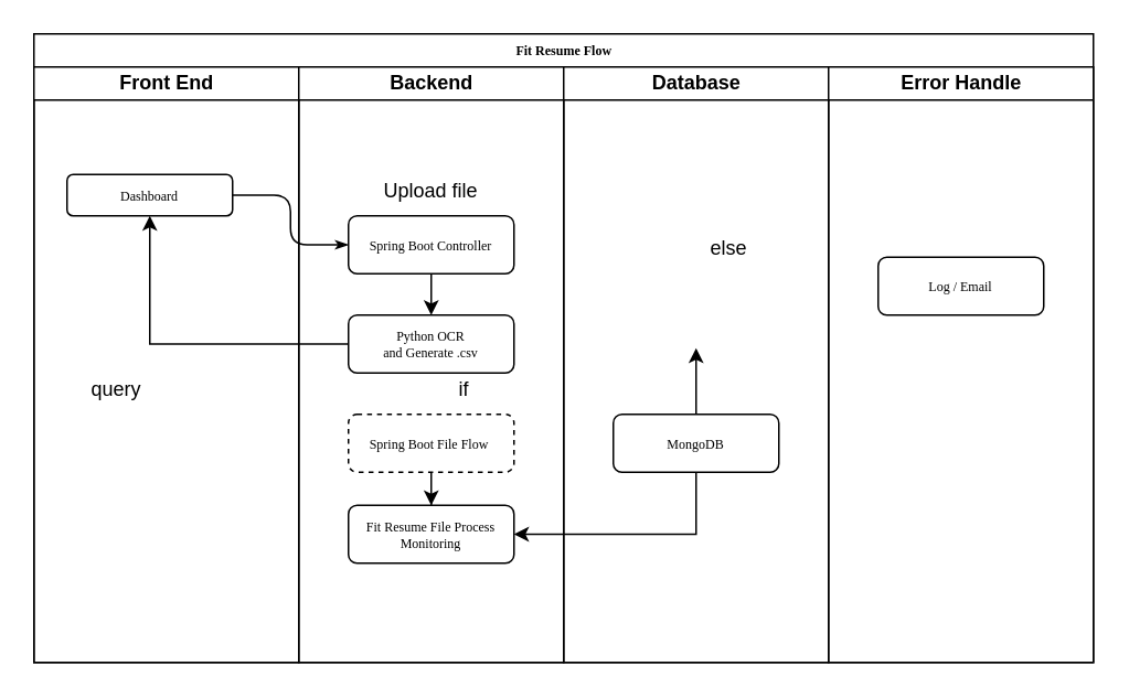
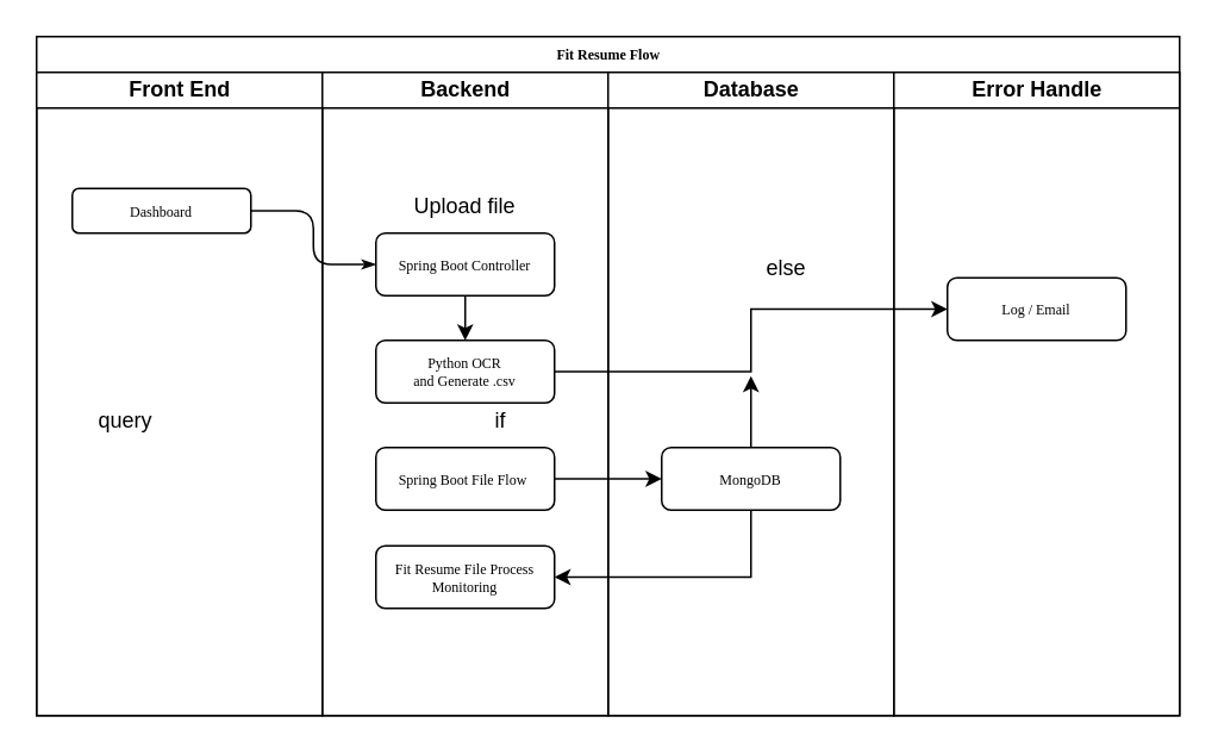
  <mxCell id="0" />
  <mxCell id="1" parent="0" />
  <mxCell id="2" value="Fit Resume Flow" style="swimlane;html=1;childLayout=stackLayout;startSize=20;rounded=0;shadow=0;labelBackgroundColor=none;strokeWidth=1;fontFamily=Verdana;fontSize=8;align=center;" parent="1" vertex="1"><mxGeometry x="20" y="20" width="640" height="380" as="geometry" /></mxCell>
  <mxCell id="3" value="Front End" style="swimlane;html=1;startSize=20;" parent="2" vertex="1"><mxGeometry y="20" width="160" height="360" as="geometry" /></mxCell>
  <mxCell id="4" value="Dashboard" style="rounded=1;whiteSpace=wrap;html=1;shadow=0;labelBackgroundColor=none;strokeWidth=1;fontFamily=Verdana;fontSize=8;align=center;" parent="3" vertex="1"><mxGeometry x="20" y="65" width="100" height="25" as="geometry" /></mxCell>
  <mxCell id="5" value="query" style="text;html=1;strokeColor=none;fillColor=none;align=center;verticalAlign=middle;whiteSpace=wrap;rounded=0;" vertex="1" parent="3"><mxGeometry x="20" y="180" width="60" height="30" as="geometry" /></mxCell>
  <mxCell id="6" style="edgeStyle=orthogonalEdgeStyle;rounded=1;html=1;labelBackgroundColor=none;startArrow=none;startFill=0;startSize=5;endArrow=classicThin;endFill=1;endSize=5;jettySize=auto;orthogonalLoop=1;strokeWidth=1;fontFamily=Verdana;fontSize=8" parent="2" source="4" target="9" edge="1"><mxGeometry relative="1" as="geometry" /></mxCell>
  <mxCell id="7" value="Backend" style="swimlane;html=1;startSize=20;" parent="2" vertex="1"><mxGeometry x="160" y="20" width="160" height="360" as="geometry" /></mxCell>
  <mxCell id="8" value="" style="edgeStyle=orthogonalEdgeStyle;rounded=0;orthogonalLoop=1;jettySize=auto;html=1;" edge="1" parent="7" source="9" target="10"><mxGeometry relative="1" as="geometry"><Array as="points"><mxPoint x="90" y="150" /><mxPoint x="90" y="150" /></Array></mxGeometry></mxCell>
  <mxCell id="9" value="Spring Boot Controller" style="rounded=1;whiteSpace=wrap;html=1;shadow=0;labelBackgroundColor=none;strokeWidth=1;fontFamily=Verdana;fontSize=8;align=center;" parent="7" vertex="1"><mxGeometry x="30" y="90" width="100" height="35" as="geometry" /></mxCell>
  <mxCell id="10" value="Python OCR&lt;br&gt;and Generate .csv" style="rounded=1;whiteSpace=wrap;html=1;shadow=0;labelBackgroundColor=none;strokeWidth=1;fontFamily=Verdana;fontSize=8;align=center;" vertex="1" parent="7"><mxGeometry x="30" y="150" width="100" height="35" as="geometry" /></mxCell>
- <mxCell id="11" value="Spring Boot File Flow&amp;nbsp;" style="rounded=1;whiteSpace=wrap;html=1;shadow=0;labelBackgroundColor=none;strokeWidth=1;fontFamily=Verdana;fontSize=8;align=center;dashed=1;" vertex="1" parent="7"><mxGeometry x="30" y="210" width="100" height="35" as="geometry" /></mxCell>
+ <mxCell id="11" value="Spring Boot File Flow&amp;nbsp;" style="rounded=1;whiteSpace=wrap;html=1;shadow=0;labelBackgroundColor=none;strokeWidth=1;fontFamily=Verdana;fontSize=8;align=center;" vertex="1" parent="7"><mxGeometry x="30" y="210" width="100" height="35" as="geometry" /></mxCell>
  <mxCell id="12" value="if" style="text;html=1;strokeColor=none;fillColor=none;align=center;verticalAlign=middle;whiteSpace=wrap;rounded=0;" vertex="1" parent="7"><mxGeometry x="70" y="180" width="60" height="30" as="geometry" /></mxCell>
  <mxCell id="13" value="Upload file" style="text;html=1;strokeColor=none;fillColor=none;align=center;verticalAlign=middle;whiteSpace=wrap;rounded=0;" vertex="1" parent="7"><mxGeometry x="50" y="60" width="60" height="30" as="geometry" /></mxCell>
  <mxCell id="14" value="Fit Resume File Process Monitoring" style="rounded=1;whiteSpace=wrap;html=1;shadow=0;labelBackgroundColor=none;strokeWidth=1;fontFamily=Verdana;fontSize=8;align=center;" vertex="1" parent="7"><mxGeometry x="30" y="265" width="100" height="35" as="geometry" /></mxCell>
  <mxCell id="15" value="Database" style="swimlane;html=1;startSize=20;" parent="2" vertex="1"><mxGeometry x="320" y="20" width="160" height="360" as="geometry" /></mxCell>
  <mxCell id="16" style="edgeStyle=orthogonalEdgeStyle;rounded=0;orthogonalLoop=1;jettySize=auto;html=1;" edge="1" parent="15" source="17"><mxGeometry relative="1" as="geometry"><mxPoint x="80" y="170" as="targetPoint" /></mxGeometry></mxCell>
  <mxCell id="17" value="MongoDB" style="rounded=1;whiteSpace=wrap;html=1;shadow=0;labelBackgroundColor=none;strokeWidth=1;fontFamily=Verdana;fontSize=8;align=center;" vertex="1" parent="15"><mxGeometry x="30" y="210" width="100" height="35" as="geometry" /></mxCell>
  <mxCell id="18" value="else" style="text;html=1;strokeColor=none;fillColor=none;align=center;verticalAlign=middle;whiteSpace=wrap;rounded=0;" vertex="1" parent="15"><mxGeometry x="70" y="95" width="60" height="30" as="geometry" /></mxCell>
- <mxCell id="19" style="edgeStyle=orthogonalEdgeStyle;rounded=0;orthogonalLoop=1;jettySize=auto;html=1;" edge="1" parent="2" source="11" target="14"><mxGeometry relative="1" as="geometry" /></mxCell>
+ <mxCell id="19" style="edgeStyle=orthogonalEdgeStyle;rounded=0;orthogonalLoop=1;jettySize=auto;html=1;entryX=0;entryY=0.5;entryDx=0;entryDy=0;" edge="1" parent="2" source="11" target="17"><mxGeometry relative="1" as="geometry" /></mxCell>
  <mxCell id="20" style="edgeStyle=orthogonalEdgeStyle;rounded=0;orthogonalLoop=1;jettySize=auto;html=1;entryX=1;entryY=0.5;entryDx=0;entryDy=0;" edge="1" parent="2" source="17" target="14"><mxGeometry relative="1" as="geometry"><Array as="points"><mxPoint x="400" y="303" /></Array></mxGeometry></mxCell>
  <mxCell id="21" value="Error Handle" style="swimlane;html=1;startSize=20;" vertex="1" parent="1"><mxGeometry x="500" y="40" width="160" height="360" as="geometry" /></mxCell>
  <mxCell id="22" value="Log / Email" style="rounded=1;whiteSpace=wrap;html=1;shadow=0;labelBackgroundColor=none;strokeWidth=1;fontFamily=Verdana;fontSize=8;align=center;" vertex="1" parent="21"><mxGeometry x="30" y="115" width="100" height="35" as="geometry" /></mxCell>
- <mxCell id="23" style="edgeStyle=orthogonalEdgeStyle;rounded=0;orthogonalLoop=1;jettySize=auto;html=1;" edge="1" parent="1" source="10" target="4"><mxGeometry relative="1" as="geometry" /></mxCell>
+ <mxCell id="23" style="edgeStyle=orthogonalEdgeStyle;rounded=0;orthogonalLoop=1;jettySize=auto;html=1;entryX=0;entryY=0.5;entryDx=0;entryDy=0;" edge="1" parent="1" source="10" target="22"><mxGeometry relative="1" as="geometry" /></mxCell>
